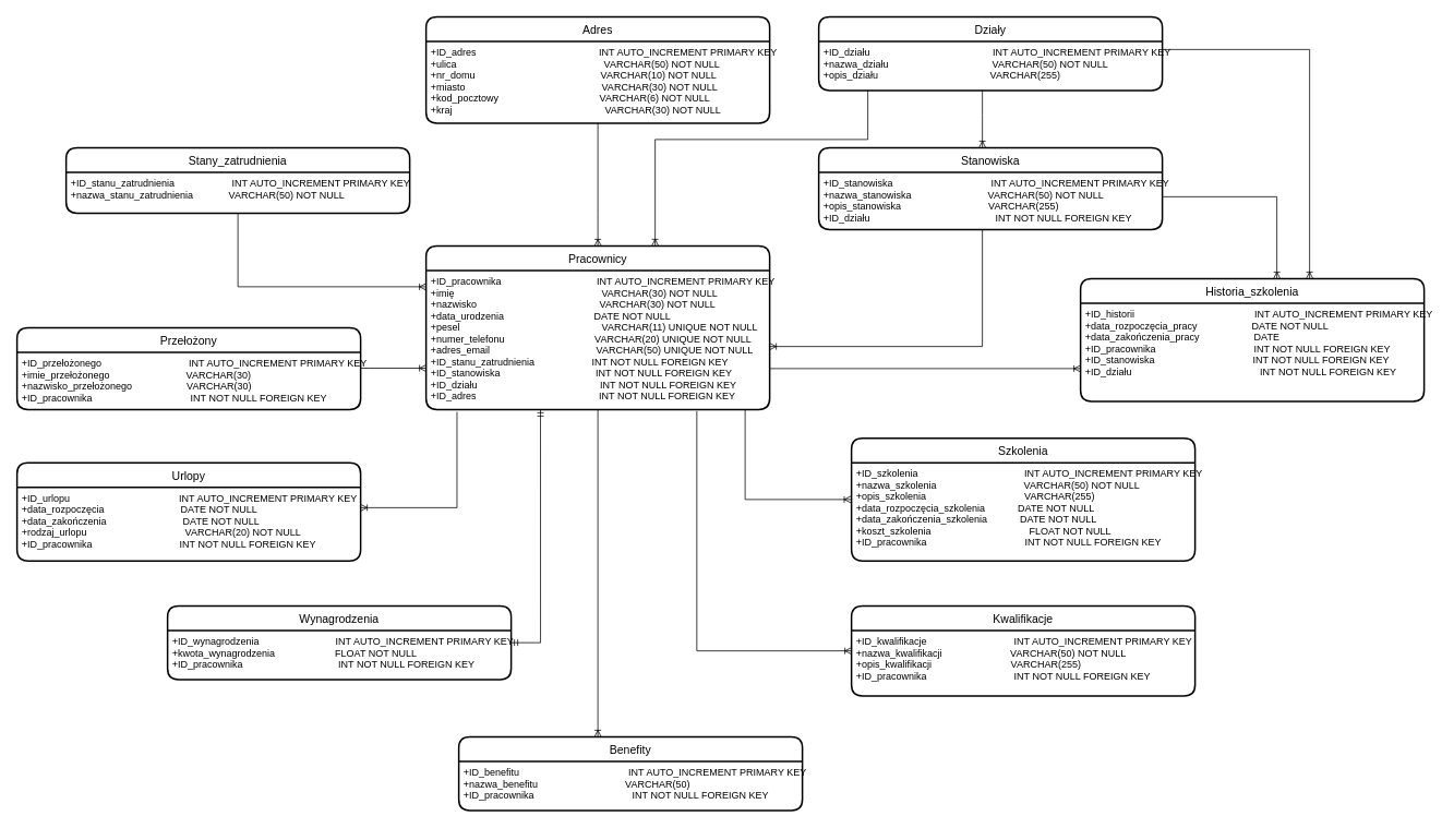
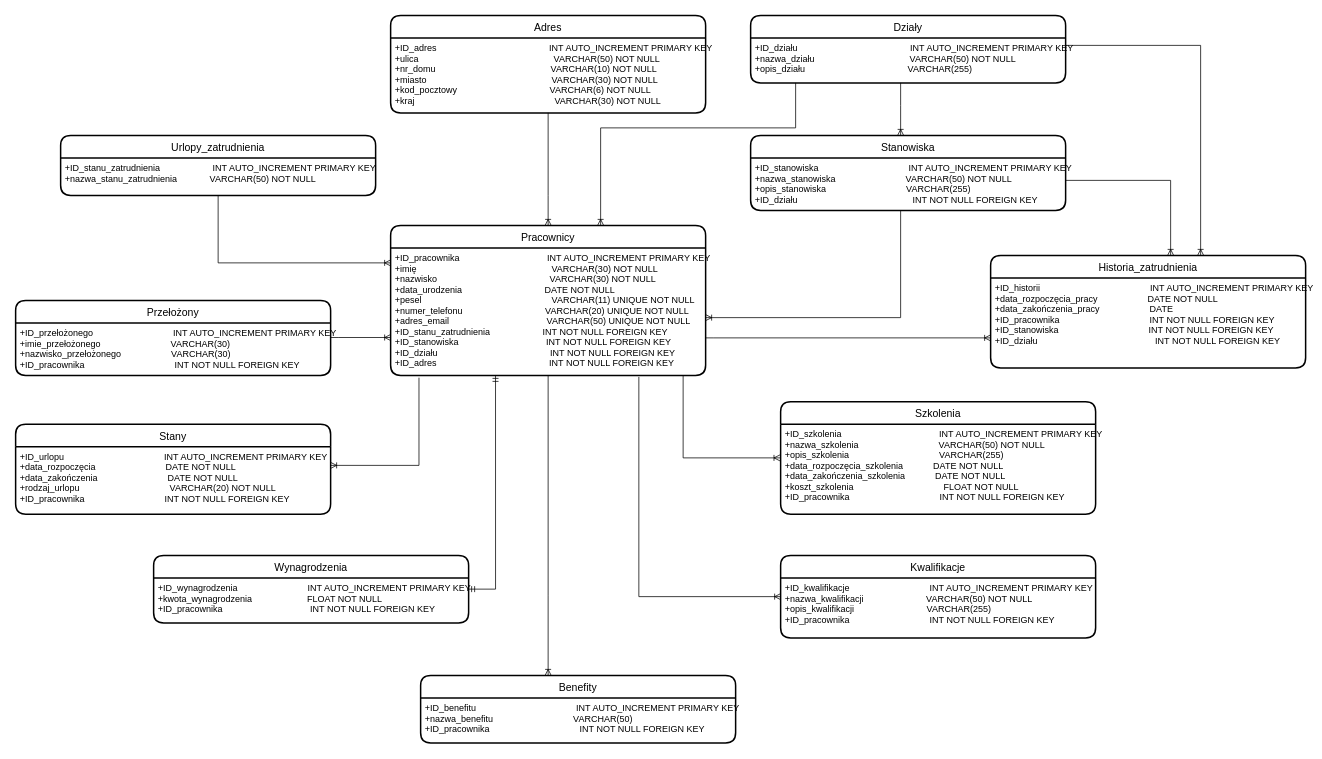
  <mxCell id="0" />
  <mxCell id="1" parent="0" />
- <mxCell id="2" value="Stany_zatrudnienia" style="swimlane;childLayout=stackLayout;horizontal=1;startSize=30;horizontalStack=0;rounded=1;fontSize=14;fontStyle=0;strokeWidth=2;resizeParent=0;resizeLast=1;shadow=0;dashed=0;align=center;" vertex="1" parent="1"><mxGeometry x="80" y="180" width="420" height="80" as="geometry" /></mxCell>
+ <mxCell id="2" value="Urlopy_zatrudnienia" style="swimlane;childLayout=stackLayout;horizontal=1;startSize=30;horizontalStack=0;rounded=1;fontSize=14;fontStyle=0;strokeWidth=2;resizeParent=0;resizeLast=1;shadow=0;dashed=0;align=center;" vertex="1" parent="1"><mxGeometry x="80" y="180" width="420" height="80" as="geometry" /></mxCell>
  <mxCell id="3" value="+ID_stanu_zatrudnienia                     INT AUTO_INCREMENT PRIMARY KEY&#10;+nazwa_stanu_zatrudnienia             VARCHAR(50) NOT NULL" style="align=left;strokeColor=none;fillColor=none;spacingLeft=4;fontSize=12;verticalAlign=top;resizable=0;rotatable=0;part=1;" vertex="1" parent="2"><mxGeometry y="30" width="420" height="50" as="geometry" /></mxCell>
  <mxCell id="4" value="Stanowiska" style="swimlane;childLayout=stackLayout;horizontal=1;startSize=30;horizontalStack=0;rounded=1;fontSize=14;fontStyle=0;strokeWidth=2;resizeParent=0;resizeLast=1;shadow=0;dashed=0;align=center;" vertex="1" parent="1"><mxGeometry x="1000" y="180" width="420" height="100" as="geometry" /></mxCell>
  <mxCell id="5" value="+ID_stanowiska                                    INT AUTO_INCREMENT PRIMARY KEY&#10;+nazwa_stanowiska                            VARCHAR(50) NOT NULL&#10;+opis_stanowiska                                VARCHAR(255)&#10;+ID_działu                                              INT NOT NULL FOREIGN KEY&#10;" style="align=left;strokeColor=none;fillColor=none;spacingLeft=4;fontSize=12;verticalAlign=top;resizable=0;rotatable=0;part=1;" vertex="1" parent="4"><mxGeometry y="30" width="420" height="70" as="geometry" /></mxCell>
  <mxCell id="6" value="Działy" style="swimlane;childLayout=stackLayout;horizontal=1;startSize=30;horizontalStack=0;rounded=1;fontSize=14;fontStyle=0;strokeWidth=2;resizeParent=0;resizeLast=1;shadow=0;dashed=0;align=center;" vertex="1" parent="1"><mxGeometry x="1000" y="20" width="420" height="90" as="geometry" /></mxCell>
  <mxCell id="7" value="+ID_działu                                             INT AUTO_INCREMENT PRIMARY KEY&#10;+nazwa_działu                                      VARCHAR(50) NOT NULL&#10;+opis_działu                                         VARCHAR(255)&#10;" style="align=left;strokeColor=none;fillColor=none;spacingLeft=4;fontSize=12;verticalAlign=top;resizable=0;rotatable=0;part=1;" vertex="1" parent="6"><mxGeometry y="30" width="420" height="60" as="geometry" /></mxCell>
  <mxCell id="8" value="Adres" style="swimlane;childLayout=stackLayout;horizontal=1;startSize=30;horizontalStack=0;rounded=1;fontSize=14;fontStyle=0;strokeWidth=2;resizeParent=0;resizeLast=1;shadow=0;dashed=0;align=center;" vertex="1" parent="1"><mxGeometry x="520" y="20" width="420" height="130" as="geometry" /></mxCell>
  <mxCell id="9" value="+ID_adres                                             INT AUTO_INCREMENT PRIMARY KEY&#10;+ulica                                                      VARCHAR(50) NOT NULL&#10;+nr_domu                                              VARCHAR(10) NOT NULL&#10;+miasto                                                  VARCHAR(30) NOT NULL&#10;+kod_pocztowy                                     VARCHAR(6) NOT NULL&#10;+kraj                                                        VARCHAR(30) NOT NULL" style="align=left;strokeColor=none;fillColor=none;spacingLeft=4;fontSize=12;verticalAlign=top;resizable=0;rotatable=0;part=1;" vertex="1" parent="8"><mxGeometry y="30" width="420" height="100" as="geometry" /></mxCell>
  <mxCell id="10" value="Pracownicy" style="swimlane;childLayout=stackLayout;horizontal=1;startSize=30;horizontalStack=0;rounded=1;fontSize=14;fontStyle=0;strokeWidth=2;resizeParent=0;resizeLast=1;shadow=0;dashed=0;align=center;" vertex="1" parent="1"><mxGeometry x="520" y="300" width="420" height="200" as="geometry" /></mxCell>
  <mxCell id="11" value="+ID_pracownika                                   INT AUTO_INCREMENT PRIMARY KEY&#10;+imię                                                      VARCHAR(30) NOT NULL&#10;+nazwisko                                             VARCHAR(30) NOT NULL&#10;+data_urodzenia                                 DATE NOT NULL&#10;+pesel                                                    VARCHAR(11) UNIQUE NOT NULL&#10;+numer_telefonu                                 VARCHAR(20) UNIQUE NOT NULL&#10;+adres_email                                       VARCHAR(50) UNIQUE NOT NULL&#10;+ID_stanu_zatrudnienia                     INT NOT NULL FOREIGN KEY&#10;+ID_stanowiska                                   INT NOT NULL FOREIGN KEY&#10;+ID_działu                                             INT NOT NULL FOREIGN KEY&#10;+ID_adres                                             INT NOT NULL FOREIGN KEY&#10;" style="align=left;strokeColor=none;fillColor=none;spacingLeft=4;fontSize=12;verticalAlign=top;resizable=0;rotatable=0;part=1;" vertex="1" parent="10"><mxGeometry y="30" width="420" height="170" as="geometry" /></mxCell>
  <mxCell id="12" value="Kwalifikacje" style="swimlane;childLayout=stackLayout;horizontal=1;startSize=30;horizontalStack=0;rounded=1;fontSize=14;fontStyle=0;strokeWidth=2;resizeParent=0;resizeLast=1;shadow=0;dashed=0;align=center;" vertex="1" parent="1"><mxGeometry x="1040" y="740" width="420" height="110" as="geometry" /></mxCell>
  <mxCell id="13" value="+ID_kwalifikacje                                INT AUTO_INCREMENT PRIMARY KEY&#10;+nazwa_kwalifikacji                         VARCHAR(50) NOT NULL&#10;+opis_kwalifikacji                             VARCHAR(255)&#10;+ID_pracownika                                INT NOT NULL FOREIGN KEY" style="align=left;strokeColor=none;fillColor=none;spacingLeft=4;fontSize=12;verticalAlign=top;resizable=0;rotatable=0;part=1;" vertex="1" parent="12"><mxGeometry y="30" width="420" height="80" as="geometry" /></mxCell>
  <mxCell id="14" value="Wynagrodzenia" style="swimlane;childLayout=stackLayout;horizontal=1;startSize=30;horizontalStack=0;rounded=1;fontSize=14;fontStyle=0;strokeWidth=2;resizeParent=0;resizeLast=1;shadow=0;dashed=0;align=center;" vertex="1" parent="1"><mxGeometry x="204" y="740" width="420" height="90" as="geometry" /></mxCell>
  <mxCell id="15" value="+ID_wynagrodzenia                            INT AUTO_INCREMENT PRIMARY KEY&#10;+kwota_wynagrodzenia                      FLOAT NOT NULL&#10;+ID_pracownika                                   INT NOT NULL FOREIGN KEY" style="align=left;strokeColor=none;fillColor=none;spacingLeft=4;fontSize=12;verticalAlign=top;resizable=0;rotatable=0;part=1;" vertex="1" parent="14"><mxGeometry y="30" width="420" height="60" as="geometry" /></mxCell>
  <mxCell id="16" value="Szkolenia" style="swimlane;childLayout=stackLayout;horizontal=1;startSize=30;horizontalStack=0;rounded=1;fontSize=14;fontStyle=0;strokeWidth=2;resizeParent=0;resizeLast=1;shadow=0;dashed=0;align=center;" vertex="1" parent="1"><mxGeometry x="1040" y="535" width="420" height="150" as="geometry" /></mxCell>
  <mxCell id="17" value="+ID_szkolenia                                       INT AUTO_INCREMENT PRIMARY KEY&#10;+nazwa_szkolenia                                VARCHAR(50) NOT NULL&#10;+opis_szkolenia                                    VARCHAR(255)&#10;+data_rozpoczęcia_szkolenia            DATE NOT NULL&#10;+data_zakończenia_szkolenia            DATE NOT NULL&#10;+koszt_szkolenia                                    FLOAT NOT NULL&#10;+ID_pracownika                                    INT NOT NULL FOREIGN KEY" style="align=left;strokeColor=none;fillColor=none;spacingLeft=4;fontSize=12;verticalAlign=top;resizable=0;rotatable=0;part=1;" vertex="1" parent="16"><mxGeometry y="30" width="420" height="120" as="geometry" /></mxCell>
- <mxCell id="18" value="Urlopy" style="swimlane;childLayout=stackLayout;horizontal=1;startSize=30;horizontalStack=0;rounded=1;fontSize=14;fontStyle=0;strokeWidth=2;resizeParent=0;resizeLast=1;shadow=0;dashed=0;align=center;" vertex="1" parent="1"><mxGeometry x="20" y="565" width="420" height="120" as="geometry" /></mxCell>
+ <mxCell id="18" value="Stany" style="swimlane;childLayout=stackLayout;horizontal=1;startSize=30;horizontalStack=0;rounded=1;fontSize=14;fontStyle=0;strokeWidth=2;resizeParent=0;resizeLast=1;shadow=0;dashed=0;align=center;" vertex="1" parent="1"><mxGeometry x="20" y="565" width="420" height="120" as="geometry" /></mxCell>
  <mxCell id="19" value="+ID_urlopu                                        INT AUTO_INCREMENT PRIMARY KEY&#10;+data_rozpoczęcia                            DATE NOT NULL&#10;+data_zakończenia                            DATE NOT NULL&#10;+rodzaj_urlopu                                    VARCHAR(20) NOT NULL&#10;+ID_pracownika                                INT NOT NULL FOREIGN KEY" style="align=left;strokeColor=none;fillColor=none;spacingLeft=4;fontSize=12;verticalAlign=top;resizable=0;rotatable=0;part=1;" vertex="1" parent="18"><mxGeometry y="30" width="420" height="90" as="geometry" /></mxCell>
- <mxCell id="20" value="Historia_szkolenia" style="swimlane;childLayout=stackLayout;horizontal=1;startSize=30;horizontalStack=0;rounded=1;fontSize=14;fontStyle=0;strokeWidth=2;resizeParent=0;resizeLast=1;shadow=0;dashed=0;align=center;" vertex="1" parent="1"><mxGeometry x="1320" y="340" width="420" height="150" as="geometry" /></mxCell>
+ <mxCell id="20" value="Historia_zatrudnienia" style="swimlane;childLayout=stackLayout;horizontal=1;startSize=30;horizontalStack=0;rounded=1;fontSize=14;fontStyle=0;strokeWidth=2;resizeParent=0;resizeLast=1;shadow=0;dashed=0;align=center;" vertex="1" parent="1"><mxGeometry x="1320" y="340" width="420" height="150" as="geometry" /></mxCell>
  <mxCell id="21" value="+ID_historii                                            INT AUTO_INCREMENT PRIMARY KEY&#10;+data_rozpoczęcia_pracy                    DATE NOT NULL&#10;+data_zakończenia_pracy                    DATE&#10;+ID_pracownika                                    INT NOT NULL FOREIGN KEY&#10;+ID_stanowiska                                    INT NOT NULL FOREIGN KEY&#10;+ID_działu                                               INT NOT NULL FOREIGN KEY&#10;" style="align=left;strokeColor=none;fillColor=none;spacingLeft=4;fontSize=12;verticalAlign=top;resizable=0;rotatable=0;part=1;" vertex="1" parent="20"><mxGeometry y="30" width="420" height="120" as="geometry" /></mxCell>
  <mxCell id="22" value="Benefity" style="swimlane;childLayout=stackLayout;horizontal=1;startSize=30;horizontalStack=0;rounded=1;fontSize=14;fontStyle=0;strokeWidth=2;resizeParent=0;resizeLast=1;shadow=0;dashed=0;align=center;" vertex="1" parent="1"><mxGeometry x="560" y="900" width="420" height="90" as="geometry" /></mxCell>
  <mxCell id="23" value="+ID_benefitu                                        INT AUTO_INCREMENT PRIMARY KEY&#10;+nazwa_benefitu                                VARCHAR(50)&#10;+ID_pracownika                                    INT NOT NULL FOREIGN KEY" style="align=left;strokeColor=none;fillColor=none;spacingLeft=4;fontSize=12;verticalAlign=top;resizable=0;rotatable=0;part=1;" vertex="1" parent="22"><mxGeometry y="30" width="420" height="60" as="geometry" /></mxCell>
  <mxCell id="24" value="Przełożony" style="swimlane;childLayout=stackLayout;horizontal=1;startSize=30;horizontalStack=0;rounded=1;fontSize=14;fontStyle=0;strokeWidth=2;resizeParent=0;resizeLast=1;shadow=0;dashed=0;align=center;" vertex="1" parent="1"><mxGeometry x="20" y="400" width="420" height="100" as="geometry" /></mxCell>
  <mxCell id="25" value="+ID_przełożonego                                INT AUTO_INCREMENT PRIMARY KEY&#10;+imie_przełożonego                            VARCHAR(30)&#10;+nazwisko_przełożonego                    VARCHAR(30)&#10;+ID_pracownika                                    INT NOT NULL FOREIGN KEY" style="align=left;strokeColor=none;fillColor=none;spacingLeft=4;fontSize=12;verticalAlign=top;resizable=0;rotatable=0;part=1;" vertex="1" parent="24"><mxGeometry y="30" width="420" height="70" as="geometry" /></mxCell>
  <mxCell id="26" value="" style="edgeStyle=elbowEdgeStyle;fontSize=12;html=1;endArrow=ERoneToMany;rounded=0;exitX=0.5;exitY=1;exitDx=0;exitDy=0;elbow=vertical;entryX=0;entryY=0.25;entryDx=0;entryDy=0;" edge="1" parent="1" source="3" target="10"><mxGeometry width="100" height="100" relative="1" as="geometry"><mxPoint x="350" y="390" as="sourcePoint" /><mxPoint x="490" y="350" as="targetPoint" /><Array as="points"><mxPoint x="360" y="350" /><mxPoint x="390" y="387" /></Array></mxGeometry></mxCell>
  <mxCell id="27" value="" style="edgeStyle=elbowEdgeStyle;fontSize=12;html=1;endArrow=ERoneToMany;rounded=0;entryX=0.5;entryY=0;entryDx=0;entryDy=0;exitX=0.5;exitY=1;exitDx=0;exitDy=0;elbow=vertical;" edge="1" parent="1" source="9" target="10"><mxGeometry width="100" height="100" relative="1" as="geometry"><mxPoint x="730" y="230" as="sourcePoint" /><mxPoint x="955.8" y="356.95" as="targetPoint" /><Array as="points"><mxPoint x="820" y="260" /></Array></mxGeometry></mxCell>
  <mxCell id="28" value="" style="edgeStyle=elbowEdgeStyle;fontSize=12;html=1;endArrow=ERoneToMany;rounded=0;exitX=0.5;exitY=1;exitDx=0;exitDy=0;elbow=vertical;" edge="1" parent="1"><mxGeometry width="100" height="100" relative="1" as="geometry"><mxPoint x="1200" y="110" as="sourcePoint" /><mxPoint x="1200" y="180" as="targetPoint" /><Array as="points"><mxPoint x="1129" y="140" /></Array></mxGeometry></mxCell>
  <mxCell id="29" value="" style="edgeStyle=elbowEdgeStyle;fontSize=12;html=1;endArrow=ERoneToMany;rounded=0;exitX=0.5;exitY=1;exitDx=0;exitDy=0;elbow=vertical;" edge="1" parent="1"><mxGeometry width="100" height="100" relative="1" as="geometry"><mxPoint x="1200" y="280" as="sourcePoint" /><mxPoint x="940" y="423" as="targetPoint" /><Array as="points"><mxPoint x="1150" y="423" /></Array></mxGeometry></mxCell>
  <mxCell id="30" value="" style="edgeStyle=elbowEdgeStyle;fontSize=12;html=1;endArrow=ERoneToMany;rounded=0;exitX=0.5;exitY=1;exitDx=0;exitDy=0;elbow=vertical;" edge="1" parent="1"><mxGeometry width="100" height="100" relative="1" as="geometry"><mxPoint x="1060" y="110" as="sourcePoint" /><mxPoint x="800" y="300" as="targetPoint" /><Array as="points"><mxPoint x="960" y="170" /></Array></mxGeometry></mxCell>
  <mxCell id="31" value="" style="edgeStyle=elbowEdgeStyle;fontSize=12;html=1;endArrow=ERoneToMany;rounded=0;elbow=vertical;" edge="1" parent="1" target="21"><mxGeometry width="100" height="100" relative="1" as="geometry"><mxPoint x="940" y="450" as="sourcePoint" /><mxPoint x="1250" y="450" as="targetPoint" /><Array as="points"><mxPoint x="950" y="450" /></Array></mxGeometry></mxCell>
  <mxCell id="32" value="" style="edgeStyle=elbowEdgeStyle;fontSize=12;html=1;endArrow=ERoneToMany;rounded=0;elbow=vertical;" edge="1" parent="1"><mxGeometry width="100" height="100" relative="1" as="geometry"><mxPoint x="440" y="449.5" as="sourcePoint" /><mxPoint x="520" y="449.5" as="targetPoint" /><Array as="points"><mxPoint x="450" y="449.5" /></Array></mxGeometry></mxCell>
  <mxCell id="33" value="" style="edgeStyle=elbowEdgeStyle;fontSize=12;html=1;endArrow=ERoneToMany;rounded=0;exitX=1;exitY=0.5;exitDx=0;exitDy=0;elbow=vertical;" edge="1" parent="1" source="6"><mxGeometry width="100" height="100" relative="1" as="geometry"><mxPoint x="1600" y="60" as="sourcePoint" /><mxPoint x="1600" y="340" as="targetPoint" /><Array as="points"><mxPoint x="1590" y="60" /></Array></mxGeometry></mxCell>
  <mxCell id="34" value="" style="edgeStyle=elbowEdgeStyle;fontSize=12;html=1;endArrow=ERoneToMany;rounded=0;elbow=vertical;" edge="1" parent="1"><mxGeometry width="100" height="100" relative="1" as="geometry"><mxPoint x="1420" y="240" as="sourcePoint" /><mxPoint x="1560" y="340" as="targetPoint" /><Array as="points"><mxPoint x="1550" y="240" /></Array></mxGeometry></mxCell>
  <mxCell id="35" value="" style="edgeStyle=elbowEdgeStyle;fontSize=12;html=1;endArrow=ERoneToMany;rounded=0;elbow=vertical;exitX=0.09;exitY=1.018;exitDx=0;exitDy=0;exitPerimeter=0;entryX=1;entryY=0.278;entryDx=0;entryDy=0;entryPerimeter=0;" edge="1" parent="1" source="11" target="19"><mxGeometry width="100" height="100" relative="1" as="geometry"><mxPoint x="550" y="600" as="sourcePoint" /><mxPoint x="450" y="620" as="targetPoint" /><Array as="points"><mxPoint x="570" y="620" /><mxPoint x="470" y="620" /><mxPoint x="530" y="620" /></Array></mxGeometry></mxCell>
  <mxCell id="36" value="" style="edgeStyle=orthogonalEdgeStyle;fontSize=12;html=1;endArrow=ERmandOne;startArrow=ERmandOne;rounded=0;exitX=1;exitY=0.5;exitDx=0;exitDy=0;entryX=0.333;entryY=1;entryDx=0;entryDy=0;entryPerimeter=0;" edge="1" parent="1" source="14" target="11"><mxGeometry width="100" height="100" relative="1" as="geometry"><mxPoint x="680" y="710" as="sourcePoint" /><mxPoint x="660" y="530" as="targetPoint" /></mxGeometry></mxCell>
  <mxCell id="37" value="" style="edgeStyle=elbowEdgeStyle;fontSize=12;html=1;endArrow=ERoneToMany;rounded=0;entryX=-0.002;entryY=0.375;entryDx=0;entryDy=0;exitX=0.5;exitY=1;exitDx=0;exitDy=0;elbow=vertical;entryPerimeter=0;" edge="1" parent="1" target="17"><mxGeometry width="100" height="100" relative="1" as="geometry"><mxPoint x="910" y="500" as="sourcePoint" /><mxPoint x="910" y="650" as="targetPoint" /><Array as="points"><mxPoint x="1000" y="610" /></Array></mxGeometry></mxCell>
  <mxCell id="38" value="" style="edgeStyle=elbowEdgeStyle;fontSize=12;html=1;endArrow=ERoneToMany;rounded=0;entryX=-0.002;entryY=0.375;entryDx=0;entryDy=0;exitX=0.788;exitY=1.012;exitDx=0;exitDy=0;elbow=vertical;entryPerimeter=0;exitPerimeter=0;" edge="1" parent="1" source="11"><mxGeometry width="100" height="100" relative="1" as="geometry"><mxPoint x="910.84" y="685" as="sourcePoint" /><mxPoint x="1040" y="795" as="targetPoint" /><Array as="points"><mxPoint x="1000.84" y="795" /></Array></mxGeometry></mxCell>
  <mxCell id="39" value="" style="edgeStyle=elbowEdgeStyle;fontSize=12;html=1;endArrow=ERoneToMany;rounded=0;exitX=0.788;exitY=1.012;exitDx=0;exitDy=0;elbow=vertical;exitPerimeter=0;" edge="1" parent="1"><mxGeometry width="100" height="100" relative="1" as="geometry"><mxPoint x="730" y="500" as="sourcePoint" /><mxPoint x="730" y="900" as="targetPoint" /><Array as="points"><mxPoint x="879.88" y="792.96" /></Array></mxGeometry></mxCell>
